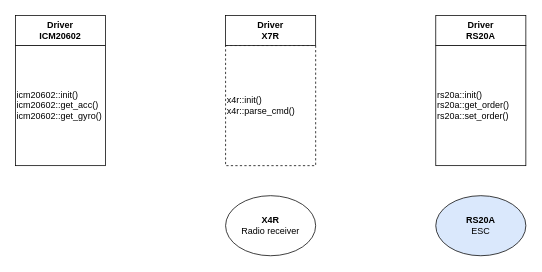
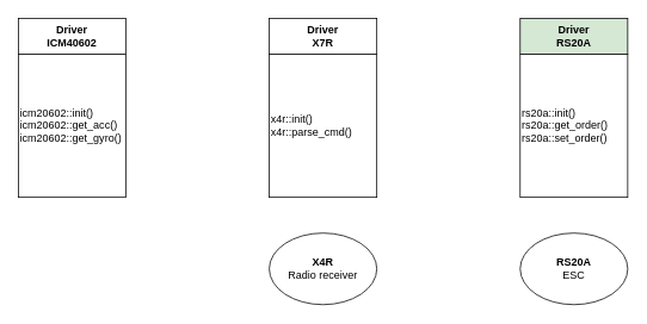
  <mxCell id="0" />
  <mxCell id="1" parent="0" />
  <mxCell id="2" value="&lt;b&gt;X4R&lt;br&gt;&lt;/b&gt;Radio receiver" style="ellipse;whiteSpace=wrap;html=1;" vertex="1" parent="1"><mxGeometry x="300" y="260" width="120" height="80" as="geometry" /></mxCell>
- <mxCell id="3" value="&lt;b&gt;RS20A&lt;br&gt;&lt;/b&gt;ESC" style="ellipse;whiteSpace=wrap;html=1;fillColor=#dae8fc;" vertex="1" parent="1"><mxGeometry x="580" y="260" width="120" height="80" as="geometry" /></mxCell>
+ <mxCell id="3" value="&lt;b&gt;RS20A&lt;br&gt;&lt;/b&gt;ESC" style="ellipse;whiteSpace=wrap;html=1;" vertex="1" parent="1"><mxGeometry x="580" y="260" width="120" height="80" as="geometry" /></mxCell>
  <mxCell id="4" value="icm20602::init()&lt;br&gt;icm20602::get_acc()&lt;br&gt;icm20602::get_gyro()" style="rounded=0;whiteSpace=wrap;html=1;align=left;" vertex="1" parent="1"><mxGeometry x="20" y="60" width="120" height="160" as="geometry" /></mxCell>
- <mxCell id="5" value="&lt;b&gt;Driver&lt;br&gt;ICM20602&lt;/b&gt;" style="rounded=0;whiteSpace=wrap;html=1;" vertex="1" parent="1"><mxGeometry x="20" y="20" width="120" height="40" as="geometry" /></mxCell>
- <mxCell id="6" value="x4r::init()&lt;br&gt;x4r::parse_cmd()" style="rounded=0;whiteSpace=wrap;html=1;align=left;dashed=1;" vertex="1" parent="1"><mxGeometry x="300" y="60" width="120" height="160" as="geometry" /></mxCell>
+ <mxCell id="5" value="&lt;b&gt;Driver&lt;br&gt;ICM40602&lt;/b&gt;" style="rounded=0;whiteSpace=wrap;html=1;" vertex="1" parent="1"><mxGeometry x="20" y="20" width="120" height="40" as="geometry" /></mxCell>
+ <mxCell id="6" value="x4r::init()&lt;br&gt;x4r::parse_cmd()" style="rounded=0;whiteSpace=wrap;html=1;align=left;" vertex="1" parent="1"><mxGeometry x="300" y="60" width="120" height="160" as="geometry" /></mxCell>
  <mxCell id="7" value="&lt;b&gt;Driver&lt;br&gt;X7R&lt;/b&gt;" style="rounded=0;whiteSpace=wrap;html=1;" vertex="1" parent="1"><mxGeometry x="300" y="20" width="120" height="40" as="geometry" /></mxCell>
  <mxCell id="8" value="rs20a::init()&lt;br&gt;rs20a::get_order()&lt;br&gt;rs20a::set_order()" style="rounded=0;whiteSpace=wrap;html=1;align=left;" vertex="1" parent="1"><mxGeometry x="580" y="60" width="120" height="160" as="geometry" /></mxCell>
- <mxCell id="9" value="&lt;b&gt;Driver&lt;br&gt;RS20A&lt;/b&gt;" style="rounded=0;whiteSpace=wrap;html=1;" vertex="1" parent="1"><mxGeometry x="580" y="20" width="120" height="40" as="geometry" /></mxCell>
+ <mxCell id="9" value="&lt;b&gt;Driver&lt;br&gt;RS20A&lt;/b&gt;" style="rounded=0;whiteSpace=wrap;html=1;fillColor=#d5e8d4;" vertex="1" parent="1"><mxGeometry x="580" y="20" width="120" height="40" as="geometry" /></mxCell>
